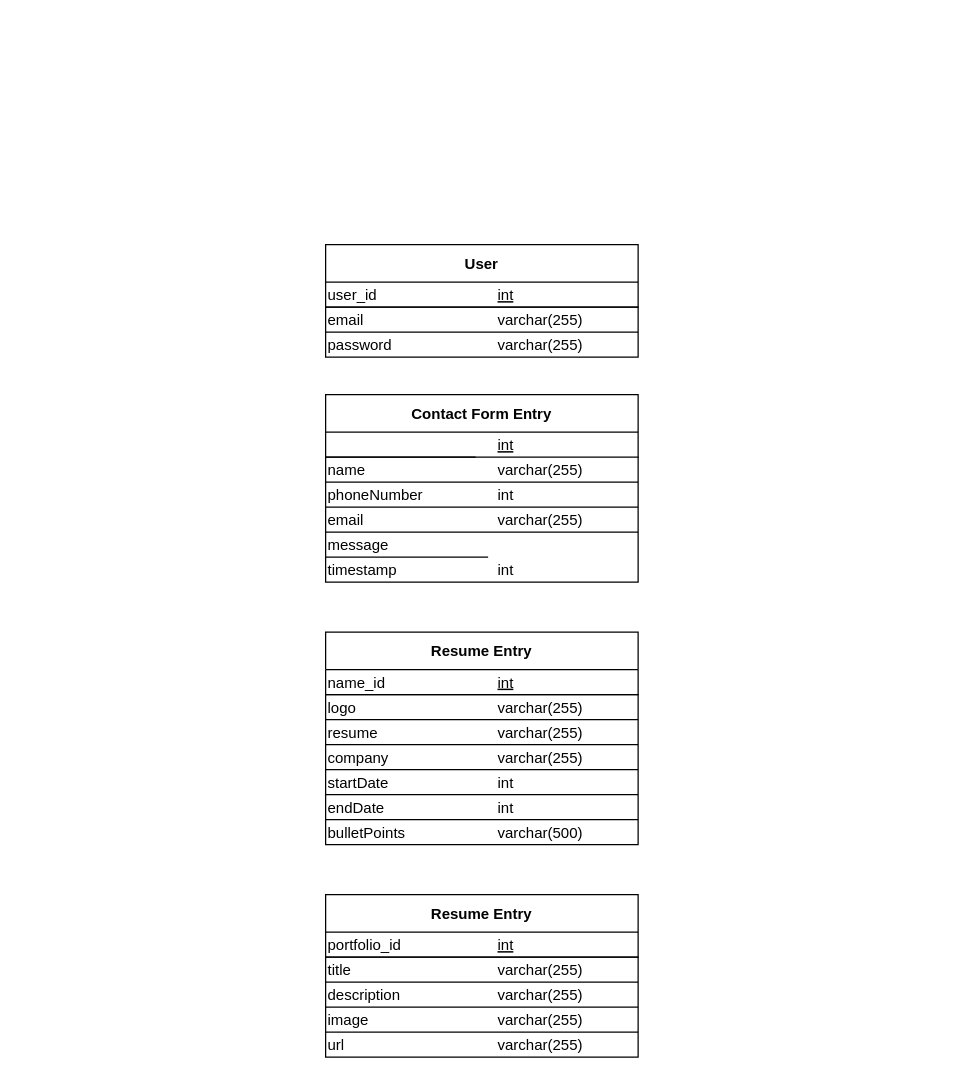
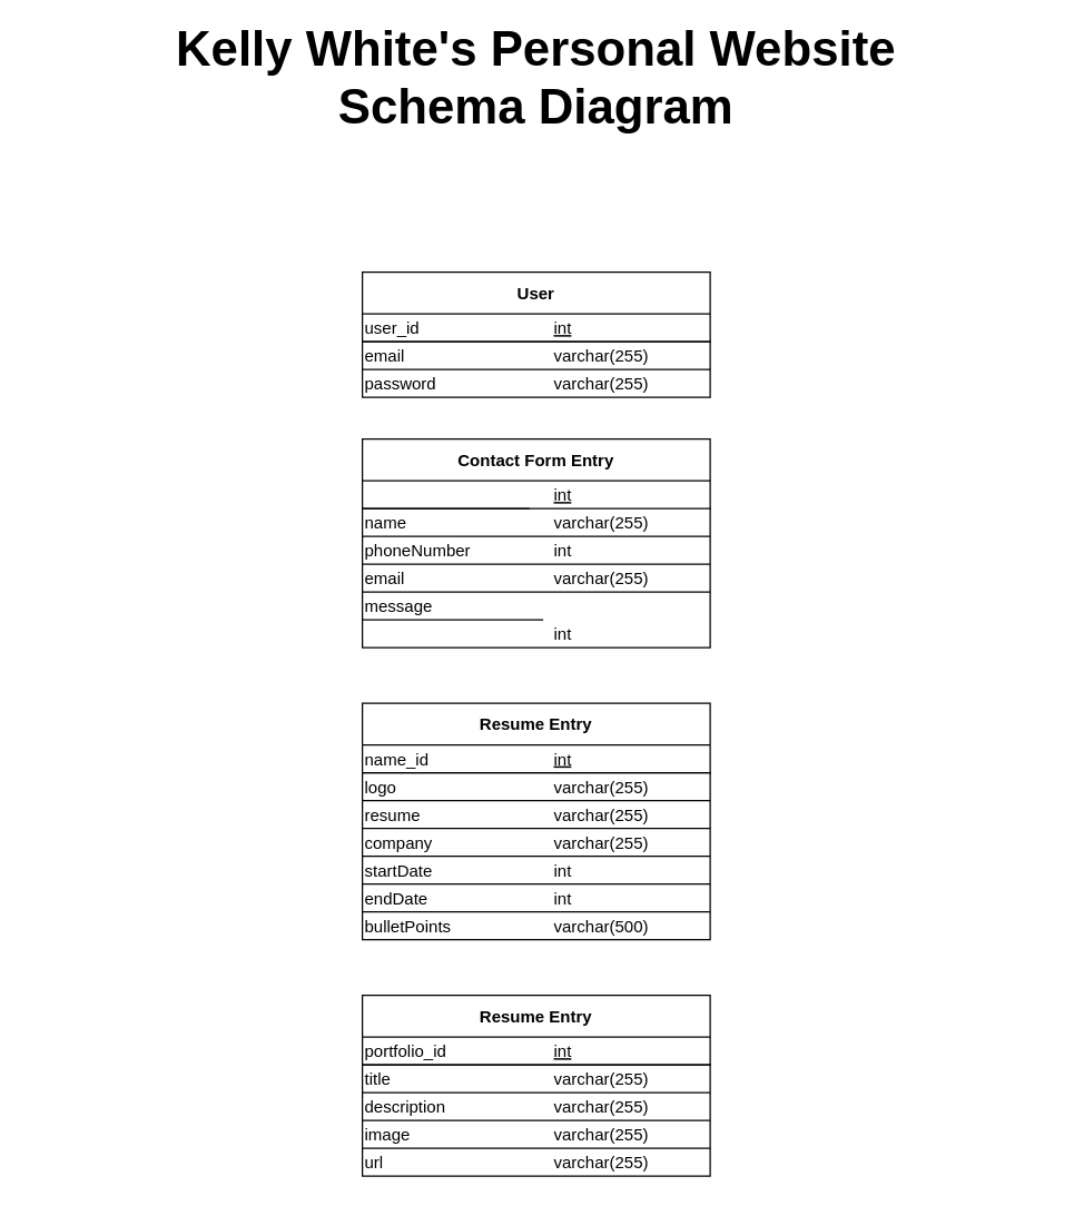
  <mxCell id="0" />
  <mxCell id="1" parent="0" />
  <mxCell id="2" value="User" style="shape=table;startSize=30;container=1;collapsible=1;childLayout=tableLayout;fixedRows=0;rowLines=1;fontStyle=1;align=center;resizeLast=1;columnLines=0;resizeLastRow=0;" parent="1" vertex="1"><mxGeometry x="260" y="195" width="250" height="90" as="geometry" /></mxCell>
  <mxCell id="3" value="" style="shape=partialRectangle;collapsible=0;dropTarget=0;pointerEvents=0;fillColor=none;points=[[0,0.5],[1,0.5]];portConstraint=eastwest;top=0;left=0;right=0;bottom=1;" parent="2" vertex="1"><mxGeometry y="30" width="250" height="20" as="geometry" /></mxCell>
  <mxCell id="4" value="user_id" style="shape=partialRectangle;overflow=hidden;connectable=0;fillColor=none;top=0;left=0;bottom=0;right=0;fontStyle=0;align=left;" parent="3" vertex="1"><mxGeometry width="130" height="20" as="geometry" /></mxCell>
  <mxCell id="5" value="int" style="shape=partialRectangle;overflow=hidden;connectable=0;fillColor=none;top=0;left=0;bottom=0;right=0;align=left;spacingLeft=6;fontStyle=4;" parent="3" vertex="1"><mxGeometry x="130" width="120" height="20" as="geometry" /></mxCell>
  <mxCell id="6" value="" style="shape=partialRectangle;collapsible=0;dropTarget=0;pointerEvents=0;fillColor=none;points=[[0,0.5],[1,0.5]];portConstraint=eastwest;top=0;left=0;right=0;bottom=0;" parent="2" vertex="1"><mxGeometry y="50" width="250" height="20" as="geometry" /></mxCell>
  <mxCell id="7" value="email" style="shape=partialRectangle;overflow=hidden;connectable=0;fillColor=none;top=0;left=0;bottom=0;right=0;align=left;" parent="6" vertex="1"><mxGeometry width="130" height="20" as="geometry" /></mxCell>
  <mxCell id="8" value="varchar(255)" style="shape=partialRectangle;overflow=hidden;connectable=0;fillColor=none;top=0;left=0;bottom=0;right=0;align=left;spacingLeft=6;" parent="6" vertex="1"><mxGeometry x="130" width="120" height="20" as="geometry" /></mxCell>
  <mxCell id="9" value="" style="shape=partialRectangle;collapsible=0;dropTarget=0;pointerEvents=0;fillColor=none;points=[[0,0.5],[1,0.5]];portConstraint=eastwest;top=0;left=0;right=0;bottom=0;" parent="2" vertex="1"><mxGeometry y="70" width="250" height="20" as="geometry" /></mxCell>
  <mxCell id="10" value="password" style="shape=partialRectangle;overflow=hidden;connectable=0;fillColor=none;top=0;left=0;bottom=0;right=0;perimeterSpacing=1;align=left;dashed=1;dashPattern=1 1;" parent="9" vertex="1"><mxGeometry width="130" height="20" as="geometry" /></mxCell>
  <mxCell id="11" value="varchar(255)" style="shape=partialRectangle;overflow=hidden;connectable=0;fillColor=none;top=0;left=0;bottom=0;right=0;align=left;spacingLeft=6;perimeterSpacing=1;dashed=1;dashPattern=1 1;" parent="9" vertex="1"><mxGeometry x="130" width="120" height="20" as="geometry" /></mxCell>
  <mxCell id="12" value="Contact Form Entry" style="shape=table;startSize=30;container=1;collapsible=1;childLayout=tableLayout;fixedRows=0;rowLines=1;fontStyle=1;align=center;resizeLast=1;columnLines=0;resizeLastRow=0;" vertex="1" parent="1"><mxGeometry x="260" y="315" width="250" height="150" as="geometry" /></mxCell>
  <mxCell id="13" value="" style="shape=partialRectangle;collapsible=0;dropTarget=0;pointerEvents=0;fillColor=none;points=[[0,0.5],[1,0.5]];portConstraint=eastwest;top=0;left=0;right=0;bottom=1;" vertex="1" parent="12"><mxGeometry y="30" width="250" height="20" as="geometry" /></mxCell>
  <mxCell id="14" value="int" style="shape=partialRectangle;overflow=hidden;connectable=0;fillColor=none;top=0;left=0;bottom=0;right=0;align=left;spacingLeft=6;fontStyle=4;" vertex="1" parent="13"><mxGeometry x="130" width="120" height="20" as="geometry" /></mxCell>
  <mxCell id="15" value="" style="shape=partialRectangle;collapsible=0;dropTarget=0;pointerEvents=0;fillColor=none;points=[[0,0.5],[1,0.5]];portConstraint=eastwest;top=0;left=0;right=0;bottom=0;" vertex="1" parent="12"><mxGeometry y="50" width="250" height="20" as="geometry" /></mxCell>
  <mxCell id="16" value="name" style="shape=partialRectangle;overflow=hidden;connectable=0;fillColor=none;top=0;left=0;bottom=0;right=0;align=left;" vertex="1" parent="15"><mxGeometry width="130" height="20" as="geometry" /></mxCell>
  <mxCell id="17" value="varchar(255)" style="shape=partialRectangle;overflow=hidden;connectable=0;fillColor=none;top=0;left=0;bottom=0;right=0;align=left;spacingLeft=6;" vertex="1" parent="15"><mxGeometry x="130" width="120" height="20" as="geometry" /></mxCell>
  <mxCell id="18" value="" style="shape=partialRectangle;collapsible=0;dropTarget=0;pointerEvents=0;fillColor=none;points=[[0,0.5],[1,0.5]];portConstraint=eastwest;top=0;left=0;right=0;bottom=0;" vertex="1" parent="12"><mxGeometry y="70" width="250" height="20" as="geometry" /></mxCell>
  <mxCell id="19" value="phoneNumber" style="shape=partialRectangle;overflow=hidden;connectable=0;fillColor=none;top=0;left=0;bottom=0;right=0;perimeterSpacing=1;align=left;dashed=1;dashPattern=1 1;" vertex="1" parent="18"><mxGeometry width="130" height="20" as="geometry" /></mxCell>
  <mxCell id="20" value="int" style="shape=partialRectangle;overflow=hidden;connectable=0;fillColor=none;top=0;left=0;bottom=0;right=0;align=left;spacingLeft=6;perimeterSpacing=1;dashed=1;dashPattern=1 1;" vertex="1" parent="18"><mxGeometry x="130" width="120" height="20" as="geometry" /></mxCell>
  <mxCell id="21" style="shape=partialRectangle;collapsible=0;dropTarget=0;pointerEvents=0;fillColor=none;points=[[0,0.5],[1,0.5]];portConstraint=eastwest;top=0;left=0;right=0;bottom=0;" vertex="1" parent="12"><mxGeometry y="90" width="250" height="20" as="geometry" /></mxCell>
  <mxCell id="22" value="email" style="shape=partialRectangle;overflow=hidden;connectable=0;fillColor=none;top=0;left=0;bottom=0;right=0;perimeterSpacing=1;align=left;dashed=1;dashPattern=1 1;" vertex="1" parent="21"><mxGeometry width="130" height="20" as="geometry" /></mxCell>
  <mxCell id="23" value="varchar(255)" style="shape=partialRectangle;overflow=hidden;connectable=0;fillColor=none;top=0;left=0;bottom=0;right=0;align=left;spacingLeft=6;perimeterSpacing=1;dashed=1;dashPattern=1 1;" vertex="1" parent="21"><mxGeometry x="130" width="120" height="20" as="geometry" /></mxCell>
  <mxCell id="24" style="shape=partialRectangle;collapsible=0;dropTarget=0;pointerEvents=0;fillColor=none;points=[[0,0.5],[1,0.5]];portConstraint=eastwest;top=0;left=0;right=0;bottom=0;" vertex="1" parent="12"><mxGeometry y="110" width="250" height="20" as="geometry" /></mxCell>
  <mxCell id="25" value="message" style="shape=partialRectangle;overflow=hidden;connectable=0;fillColor=none;top=0;left=0;bottom=0;right=0;perimeterSpacing=1;align=left;dashed=1;dashPattern=1 1;" vertex="1" parent="24"><mxGeometry width="130" height="20" as="geometry" /></mxCell>
  <mxCell id="26" style="shape=partialRectangle;collapsible=0;dropTarget=0;pointerEvents=0;fillColor=none;points=[[0,0.5],[1,0.5]];portConstraint=eastwest;top=0;left=0;right=0;bottom=0;" vertex="1" parent="12"><mxGeometry y="130" width="250" height="20" as="geometry" /></mxCell>
- <mxCell id="27" value="timestamp" style="shape=partialRectangle;overflow=hidden;connectable=0;fillColor=none;top=0;left=0;bottom=0;right=0;perimeterSpacing=1;align=left;dashed=1;dashPattern=1 1;" vertex="1" parent="26"><mxGeometry width="130" height="20" as="geometry" /></mxCell>
  <mxCell id="28" value="int" style="shape=partialRectangle;overflow=hidden;connectable=0;fillColor=none;top=0;left=0;bottom=0;right=0;align=left;spacingLeft=6;perimeterSpacing=1;dashed=1;dashPattern=1 1;" vertex="1" parent="26"><mxGeometry x="130" width="120" height="20" as="geometry" /></mxCell>
  <mxCell id="29" value="Resume Entry" style="shape=table;startSize=30;container=1;collapsible=1;childLayout=tableLayout;fixedRows=0;rowLines=1;fontStyle=1;align=center;resizeLast=1;columnLines=0;resizeLastRow=0;" vertex="1" parent="1"><mxGeometry x="260" y="505" width="250" height="170" as="geometry" /></mxCell>
  <mxCell id="30" value="" style="shape=partialRectangle;collapsible=0;dropTarget=0;pointerEvents=0;fillColor=none;points=[[0,0.5],[1,0.5]];portConstraint=eastwest;top=0;left=0;right=0;bottom=1;" vertex="1" parent="29"><mxGeometry y="30" width="250" height="20" as="geometry" /></mxCell>
  <mxCell id="31" value="name_id" style="shape=partialRectangle;overflow=hidden;connectable=0;fillColor=none;top=0;left=0;bottom=0;right=0;fontStyle=0;align=left;" vertex="1" parent="30"><mxGeometry width="130" height="20" as="geometry" /></mxCell>
  <mxCell id="32" value="int" style="shape=partialRectangle;overflow=hidden;connectable=0;fillColor=none;top=0;left=0;bottom=0;right=0;align=left;spacingLeft=6;fontStyle=4;" vertex="1" parent="30"><mxGeometry x="130" width="120" height="20" as="geometry" /></mxCell>
  <mxCell id="33" value="" style="shape=partialRectangle;collapsible=0;dropTarget=0;pointerEvents=0;fillColor=none;points=[[0,0.5],[1,0.5]];portConstraint=eastwest;top=0;left=0;right=0;bottom=0;" vertex="1" parent="29"><mxGeometry y="50" width="250" height="20" as="geometry" /></mxCell>
  <mxCell id="34" value="logo" style="shape=partialRectangle;overflow=hidden;connectable=0;fillColor=none;top=0;left=0;bottom=0;right=0;align=left;" vertex="1" parent="33"><mxGeometry width="130" height="20" as="geometry" /></mxCell>
  <mxCell id="35" value="varchar(255)" style="shape=partialRectangle;overflow=hidden;connectable=0;fillColor=none;top=0;left=0;bottom=0;right=0;align=left;spacingLeft=6;" vertex="1" parent="33"><mxGeometry x="130" width="120" height="20" as="geometry" /></mxCell>
  <mxCell id="36" value="" style="shape=partialRectangle;collapsible=0;dropTarget=0;pointerEvents=0;fillColor=none;points=[[0,0.5],[1,0.5]];portConstraint=eastwest;top=0;left=0;right=0;bottom=0;" vertex="1" parent="29"><mxGeometry y="70" width="250" height="20" as="geometry" /></mxCell>
  <mxCell id="37" value="resume" style="shape=partialRectangle;overflow=hidden;connectable=0;fillColor=none;top=0;left=0;bottom=0;right=0;perimeterSpacing=1;align=left;dashed=1;dashPattern=1 1;" vertex="1" parent="36"><mxGeometry width="130" height="20" as="geometry" /></mxCell>
  <mxCell id="38" value="varchar(255)" style="shape=partialRectangle;overflow=hidden;connectable=0;fillColor=none;top=0;left=0;bottom=0;right=0;align=left;spacingLeft=6;perimeterSpacing=1;dashed=1;dashPattern=1 1;" vertex="1" parent="36"><mxGeometry x="130" width="120" height="20" as="geometry" /></mxCell>
  <mxCell id="39" style="shape=partialRectangle;collapsible=0;dropTarget=0;pointerEvents=0;fillColor=none;points=[[0,0.5],[1,0.5]];portConstraint=eastwest;top=0;left=0;right=0;bottom=0;" vertex="1" parent="29"><mxGeometry y="90" width="250" height="20" as="geometry" /></mxCell>
  <mxCell id="40" value="company" style="shape=partialRectangle;overflow=hidden;connectable=0;fillColor=none;top=0;left=0;bottom=0;right=0;perimeterSpacing=1;align=left;dashed=1;dashPattern=1 1;" vertex="1" parent="39"><mxGeometry width="130" height="20" as="geometry" /></mxCell>
  <mxCell id="41" value="varchar(255)" style="shape=partialRectangle;overflow=hidden;connectable=0;fillColor=none;top=0;left=0;bottom=0;right=0;align=left;spacingLeft=6;perimeterSpacing=1;dashed=1;dashPattern=1 1;" vertex="1" parent="39"><mxGeometry x="130" width="120" height="20" as="geometry" /></mxCell>
  <mxCell id="42" style="shape=partialRectangle;collapsible=0;dropTarget=0;pointerEvents=0;fillColor=none;points=[[0,0.5],[1,0.5]];portConstraint=eastwest;top=0;left=0;right=0;bottom=0;" vertex="1" parent="29"><mxGeometry y="110" width="250" height="20" as="geometry" /></mxCell>
  <mxCell id="43" value="startDate" style="shape=partialRectangle;overflow=hidden;connectable=0;fillColor=none;top=0;left=0;bottom=0;right=0;perimeterSpacing=1;align=left;dashed=1;dashPattern=1 1;" vertex="1" parent="42"><mxGeometry width="130" height="20" as="geometry" /></mxCell>
  <mxCell id="44" value="int" style="shape=partialRectangle;overflow=hidden;connectable=0;fillColor=none;top=0;left=0;bottom=0;right=0;align=left;spacingLeft=6;perimeterSpacing=1;dashed=1;dashPattern=1 1;" vertex="1" parent="42"><mxGeometry x="130" width="120" height="20" as="geometry" /></mxCell>
  <mxCell id="45" style="shape=partialRectangle;collapsible=0;dropTarget=0;pointerEvents=0;fillColor=none;points=[[0,0.5],[1,0.5]];portConstraint=eastwest;top=0;left=0;right=0;bottom=0;" vertex="1" parent="29"><mxGeometry y="130" width="250" height="20" as="geometry" /></mxCell>
  <mxCell id="46" value="endDate" style="shape=partialRectangle;overflow=hidden;connectable=0;fillColor=none;top=0;left=0;bottom=0;right=0;perimeterSpacing=1;align=left;dashed=1;dashPattern=1 1;" vertex="1" parent="45"><mxGeometry width="130" height="20" as="geometry" /></mxCell>
  <mxCell id="47" value="int" style="shape=partialRectangle;overflow=hidden;connectable=0;fillColor=none;top=0;left=0;bottom=0;right=0;align=left;spacingLeft=6;perimeterSpacing=1;dashed=1;dashPattern=1 1;" vertex="1" parent="45"><mxGeometry x="130" width="120" height="20" as="geometry" /></mxCell>
  <mxCell id="48" style="shape=partialRectangle;collapsible=0;dropTarget=0;pointerEvents=0;fillColor=none;points=[[0,0.5],[1,0.5]];portConstraint=eastwest;top=0;left=0;right=0;bottom=0;" vertex="1" parent="29"><mxGeometry y="150" width="250" height="20" as="geometry" /></mxCell>
  <mxCell id="49" value="bulletPoints" style="shape=partialRectangle;overflow=hidden;connectable=0;fillColor=none;top=0;left=0;bottom=0;right=0;perimeterSpacing=1;align=left;dashed=1;dashPattern=1 1;" vertex="1" parent="48"><mxGeometry width="130" height="20" as="geometry" /></mxCell>
  <mxCell id="50" value="varchar(500)" style="shape=partialRectangle;overflow=hidden;connectable=0;fillColor=none;top=0;left=0;bottom=0;right=0;align=left;spacingLeft=6;perimeterSpacing=1;dashed=1;dashPattern=1 1;" vertex="1" parent="48"><mxGeometry x="130" width="120" height="20" as="geometry" /></mxCell>
  <mxCell id="51" value="Resume Entry" style="shape=table;startSize=30;container=1;collapsible=1;childLayout=tableLayout;fixedRows=0;rowLines=1;fontStyle=1;align=center;resizeLast=1;columnLines=0;resizeLastRow=0;" vertex="1" parent="1"><mxGeometry x="260" y="715" width="250" height="130" as="geometry" /></mxCell>
  <mxCell id="52" value="" style="shape=partialRectangle;collapsible=0;dropTarget=0;pointerEvents=0;fillColor=none;points=[[0,0.5],[1,0.5]];portConstraint=eastwest;top=0;left=0;right=0;bottom=1;" vertex="1" parent="51"><mxGeometry y="30" width="250" height="20" as="geometry" /></mxCell>
  <mxCell id="53" value="portfolio_id" style="shape=partialRectangle;overflow=hidden;connectable=0;fillColor=none;top=0;left=0;bottom=0;right=0;fontStyle=0;align=left;" vertex="1" parent="52"><mxGeometry width="130" height="20" as="geometry" /></mxCell>
  <mxCell id="54" value="int" style="shape=partialRectangle;overflow=hidden;connectable=0;fillColor=none;top=0;left=0;bottom=0;right=0;align=left;spacingLeft=6;fontStyle=4;" vertex="1" parent="52"><mxGeometry x="130" width="120" height="20" as="geometry" /></mxCell>
  <mxCell id="55" value="" style="shape=partialRectangle;collapsible=0;dropTarget=0;pointerEvents=0;fillColor=none;points=[[0,0.5],[1,0.5]];portConstraint=eastwest;top=0;left=0;right=0;bottom=0;" vertex="1" parent="51"><mxGeometry y="50" width="250" height="20" as="geometry" /></mxCell>
  <mxCell id="56" value="title" style="shape=partialRectangle;overflow=hidden;connectable=0;fillColor=none;top=0;left=0;bottom=0;right=0;align=left;" vertex="1" parent="55"><mxGeometry width="130" height="20" as="geometry" /></mxCell>
  <mxCell id="57" value="varchar(255)" style="shape=partialRectangle;overflow=hidden;connectable=0;fillColor=none;top=0;left=0;bottom=0;right=0;align=left;spacingLeft=6;" vertex="1" parent="55"><mxGeometry x="130" width="120" height="20" as="geometry" /></mxCell>
  <mxCell id="58" value="" style="shape=partialRectangle;collapsible=0;dropTarget=0;pointerEvents=0;fillColor=none;points=[[0,0.5],[1,0.5]];portConstraint=eastwest;top=0;left=0;right=0;bottom=0;" vertex="1" parent="51"><mxGeometry y="70" width="250" height="20" as="geometry" /></mxCell>
  <mxCell id="59" value="description" style="shape=partialRectangle;overflow=hidden;connectable=0;fillColor=none;top=0;left=0;bottom=0;right=0;perimeterSpacing=1;align=left;dashed=1;dashPattern=1 1;" vertex="1" parent="58"><mxGeometry width="130" height="20" as="geometry" /></mxCell>
  <mxCell id="60" value="varchar(255)" style="shape=partialRectangle;overflow=hidden;connectable=0;fillColor=none;top=0;left=0;bottom=0;right=0;align=left;spacingLeft=6;perimeterSpacing=1;dashed=1;dashPattern=1 1;" vertex="1" parent="58"><mxGeometry x="130" width="120" height="20" as="geometry" /></mxCell>
  <mxCell id="61" style="shape=partialRectangle;collapsible=0;dropTarget=0;pointerEvents=0;fillColor=none;points=[[0,0.5],[1,0.5]];portConstraint=eastwest;top=0;left=0;right=0;bottom=0;" vertex="1" parent="51"><mxGeometry y="90" width="250" height="20" as="geometry" /></mxCell>
  <mxCell id="62" value="image" style="shape=partialRectangle;overflow=hidden;connectable=0;fillColor=none;top=0;left=0;bottom=0;right=0;perimeterSpacing=1;align=left;dashed=1;dashPattern=1 1;" vertex="1" parent="61"><mxGeometry width="130" height="20" as="geometry" /></mxCell>
  <mxCell id="63" value="varchar(255)" style="shape=partialRectangle;overflow=hidden;connectable=0;fillColor=none;top=0;left=0;bottom=0;right=0;align=left;spacingLeft=6;perimeterSpacing=1;dashed=1;dashPattern=1 1;" vertex="1" parent="61"><mxGeometry x="130" width="120" height="20" as="geometry" /></mxCell>
  <mxCell id="64" style="shape=partialRectangle;collapsible=0;dropTarget=0;pointerEvents=0;fillColor=none;points=[[0,0.5],[1,0.5]];portConstraint=eastwest;top=0;left=0;right=0;bottom=0;" vertex="1" parent="51"><mxGeometry y="110" width="250" height="20" as="geometry" /></mxCell>
  <mxCell id="65" value="url" style="shape=partialRectangle;overflow=hidden;connectable=0;fillColor=none;top=0;left=0;bottom=0;right=0;perimeterSpacing=1;align=left;dashed=1;dashPattern=1 1;" vertex="1" parent="64"><mxGeometry width="130" height="20" as="geometry" /></mxCell>
  <mxCell id="66" value="varchar(255)" style="shape=partialRectangle;overflow=hidden;connectable=0;fillColor=none;top=0;left=0;bottom=0;right=0;align=left;spacingLeft=6;perimeterSpacing=1;dashed=1;dashPattern=1 1;" vertex="1" parent="64"><mxGeometry x="130" width="120" height="20" as="geometry" /></mxCell>
+ <mxCell id="67" value="Kelly White's Personal Website &lt;br&gt;Schema Diagram" style="text;html=1;strokeColor=none;fillColor=none;align=center;verticalAlign=middle;whiteSpace=wrap;rounded=0;dashed=1;dashPattern=1 2;fontStyle=1;fontSize=35;" vertex="1" parent="1"><mxGeometry x="20" y="20" width="730" height="70" as="geometry" /></mxCell>
